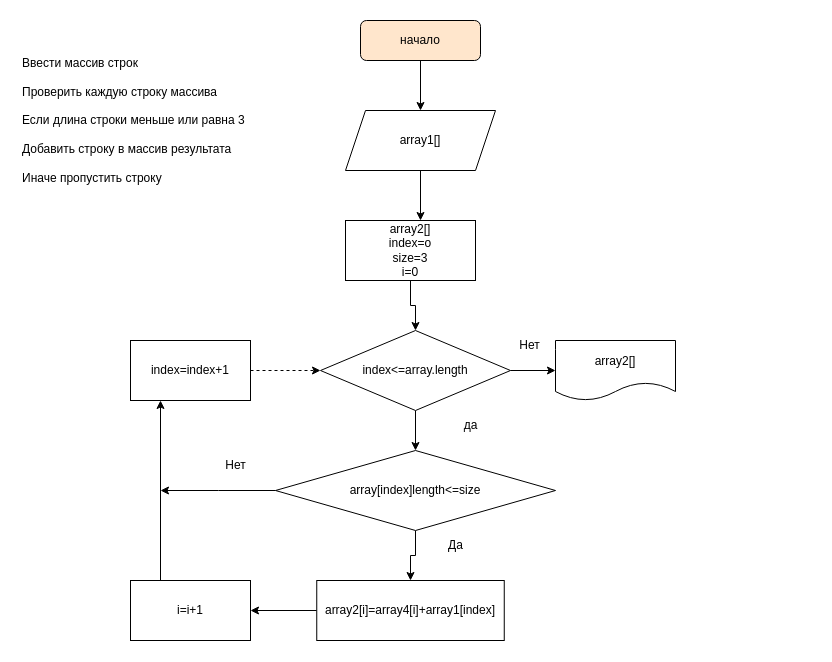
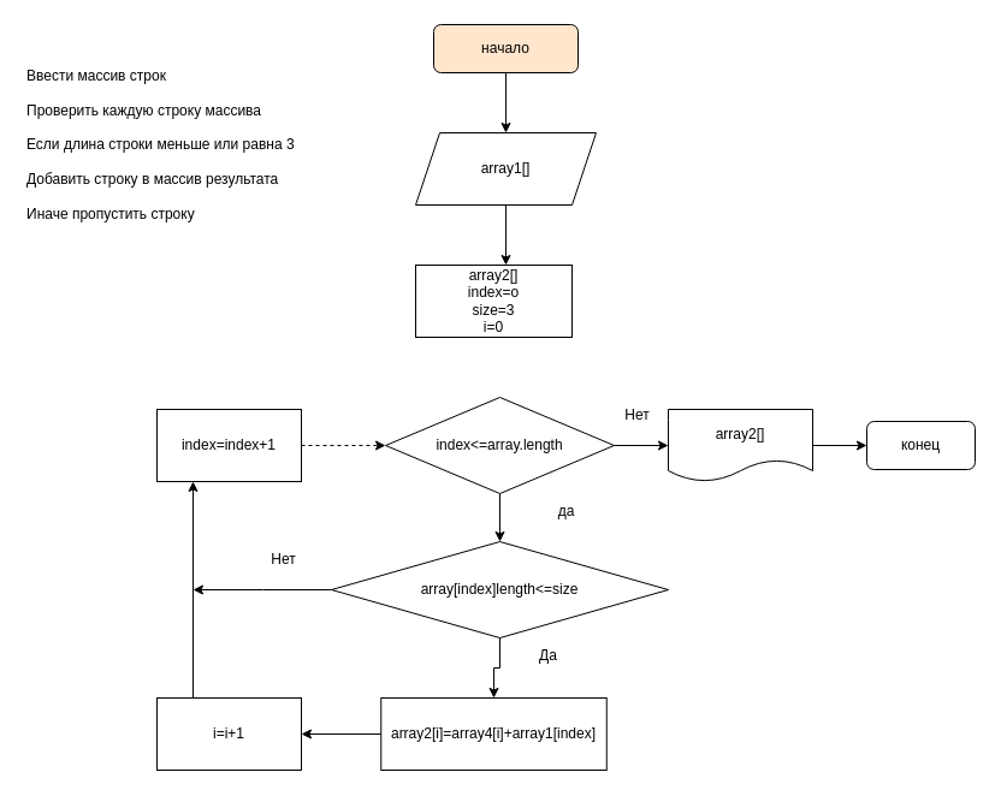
  <mxCell id="0" />
  <mxCell id="1" parent="0" />
  <mxCell id="2" style="edgeStyle=orthogonalEdgeStyle;rounded=0;orthogonalLoop=1;jettySize=auto;html=1;exitX=0.5;exitY=1;exitDx=0;exitDy=0;entryX=0.5;entryY=0;entryDx=0;entryDy=0;" edge="1" parent="1" source="3" target="5"><mxGeometry relative="1" as="geometry" /></mxCell>
  <mxCell id="3" value="начало" style="rounded=1;whiteSpace=wrap;html=1;fillColor=#ffe6cc;" vertex="1" parent="1"><mxGeometry x="360" y="20" width="120" height="40" as="geometry" /></mxCell>
  <mxCell id="4" style="edgeStyle=orthogonalEdgeStyle;rounded=0;orthogonalLoop=1;jettySize=auto;html=1;entryX=0.577;entryY=0;entryDx=0;entryDy=0;entryPerimeter=0;" edge="1" parent="1" source="5" target="7"><mxGeometry relative="1" as="geometry" /></mxCell>
  <mxCell id="5" value="array1[]" style="shape=parallelogram;perimeter=parallelogramPerimeter;whiteSpace=wrap;html=1;fixedSize=1;" vertex="1" parent="1"><mxGeometry x="345" y="110" width="150" height="60" as="geometry" /></mxCell>
- <mxCell id="6" style="edgeStyle=orthogonalEdgeStyle;rounded=0;orthogonalLoop=1;jettySize=auto;html=1;exitX=0.5;exitY=1;exitDx=0;exitDy=0;entryX=0.5;entryY=0;entryDx=0;entryDy=0;" edge="1" parent="1" source="7" target="11"><mxGeometry relative="1" as="geometry" /></mxCell>
  <mxCell id="7" value="array2[]&lt;br&gt;index=o&lt;br&gt;size=3&lt;br&gt;i=0" style="rounded=0;whiteSpace=wrap;html=1;" vertex="1" parent="1"><mxGeometry x="345" y="220" width="130" height="60" as="geometry" /></mxCell>
  <mxCell id="8" value="&lt;br&gt;&lt;br&gt;Ввести массив строк&lt;br&gt;&lt;br&gt;Проверить каждую строку массива&lt;br&gt;&lt;br&gt; Если длина строки меньше или равна 3&lt;br&gt;&lt;br&gt;  Добавить строку в массив результата&lt;br&gt;&lt;br&gt; Иначе пропустить строку" style="text;whiteSpace=wrap;html=1;" vertex="1" parent="1"><mxGeometry x="20" y="20" width="260" height="240" as="geometry" /></mxCell>
  <mxCell id="9" style="edgeStyle=orthogonalEdgeStyle;rounded=0;orthogonalLoop=1;jettySize=auto;html=1;exitX=0.5;exitY=1;exitDx=0;exitDy=0;entryX=0.5;entryY=0;entryDx=0;entryDy=0;" edge="1" parent="1" source="11" target="14"><mxGeometry relative="1" as="geometry" /></mxCell>
  <mxCell id="10" style="edgeStyle=orthogonalEdgeStyle;rounded=0;orthogonalLoop=1;jettySize=auto;html=1;exitX=1;exitY=0.5;exitDx=0;exitDy=0;entryX=0;entryY=0.5;entryDx=0;entryDy=0;" edge="1" parent="1" source="11" target="20"><mxGeometry relative="1" as="geometry" /></mxCell>
  <mxCell id="11" value="index&amp;lt;=array.length" style="rhombus;whiteSpace=wrap;html=1;" vertex="1" parent="1"><mxGeometry x="320" y="330" width="190" height="80" as="geometry" /></mxCell>
  <mxCell id="12" style="edgeStyle=orthogonalEdgeStyle;rounded=0;orthogonalLoop=1;jettySize=auto;html=1;exitX=0.5;exitY=1;exitDx=0;exitDy=0;entryX=0.5;entryY=0;entryDx=0;entryDy=0;" edge="1" parent="1" source="14" target="16"><mxGeometry relative="1" as="geometry" /></mxCell>
  <mxCell id="13" style="edgeStyle=orthogonalEdgeStyle;rounded=0;orthogonalLoop=1;jettySize=auto;html=1;exitX=0;exitY=0.5;exitDx=0;exitDy=0;" edge="1" parent="1" source="14"><mxGeometry relative="1" as="geometry"><mxPoint x="160" y="490" as="targetPoint" /></mxGeometry></mxCell>
  <mxCell id="14" value="array[index]length&amp;lt;=size" style="rhombus;whiteSpace=wrap;html=1;" vertex="1" parent="1"><mxGeometry x="275" y="450" width="280" height="80" as="geometry" /></mxCell>
  <mxCell id="15" style="edgeStyle=orthogonalEdgeStyle;rounded=0;orthogonalLoop=1;jettySize=auto;html=1;exitX=0;exitY=0.5;exitDx=0;exitDy=0;entryX=1;entryY=0.5;entryDx=0;entryDy=0;" edge="1" parent="1" source="16" target="27"><mxGeometry relative="1" as="geometry" /></mxCell>
  <mxCell id="16" value="array2[i]=array4[i]+array1[index]" style="rounded=0;whiteSpace=wrap;html=1;" vertex="1" parent="1"><mxGeometry x="316.25" y="580" width="187.5" height="60" as="geometry" /></mxCell>
  <mxCell id="17" style="edgeStyle=orthogonalEdgeStyle;rounded=0;orthogonalLoop=1;jettySize=auto;html=1;exitX=1;exitY=0.5;exitDx=0;exitDy=0;entryX=0;entryY=0.5;entryDx=0;entryDy=0;dashed=1;" edge="1" parent="1" source="18" target="11"><mxGeometry relative="1" as="geometry" /></mxCell>
  <mxCell id="18" value="index=index+1" style="rounded=0;whiteSpace=wrap;html=1;" vertex="1" parent="1"><mxGeometry x="130" y="340" width="120" height="60" as="geometry" /></mxCell>
+ <mxCell id="19" style="edgeStyle=orthogonalEdgeStyle;rounded=0;orthogonalLoop=1;jettySize=auto;html=1;exitX=1;exitY=0.5;exitDx=0;exitDy=0;entryX=0;entryY=0.5;entryDx=0;entryDy=0;" edge="1" parent="1" source="20" target="22"><mxGeometry relative="1" as="geometry" /></mxCell>
  <mxCell id="20" value="array2[]" style="shape=document;whiteSpace=wrap;html=1;boundedLbl=1;" vertex="1" parent="1"><mxGeometry x="555" y="340" width="120" height="60" as="geometry" /></mxCell>
  <mxCell id="21" value="да" style="text;html=1;align=center;verticalAlign=middle;resizable=0;points=[];autosize=1;strokeColor=none;fillColor=none;" vertex="1" parent="1"><mxGeometry x="450" y="410" width="40" height="30" as="geometry" /></mxCell>
+ <mxCell id="22" value="конец" style="rounded=1;whiteSpace=wrap;html=1;" vertex="1" parent="1"><mxGeometry x="720" y="350" width="90" height="40" as="geometry" /></mxCell>
  <mxCell id="23" value="Да" style="text;html=1;align=center;verticalAlign=middle;resizable=0;points=[];autosize=1;strokeColor=none;fillColor=none;" vertex="1" parent="1"><mxGeometry x="435" y="530" width="40" height="30" as="geometry" /></mxCell>
  <mxCell id="24" value="Нет" style="text;html=1;align=center;verticalAlign=middle;resizable=0;points=[];autosize=1;strokeColor=none;fillColor=none;" vertex="1" parent="1"><mxGeometry x="215" y="450" width="40" height="30" as="geometry" /></mxCell>
  <mxCell id="25" value="Нет" style="text;html=1;align=center;verticalAlign=middle;resizable=0;points=[];autosize=1;strokeColor=none;fillColor=none;" vertex="1" parent="1"><mxGeometry x="508.75" y="330" width="40" height="30" as="geometry" /></mxCell>
  <mxCell id="26" style="edgeStyle=orthogonalEdgeStyle;rounded=0;orthogonalLoop=1;jettySize=auto;html=1;exitX=0.25;exitY=0;exitDx=0;exitDy=0;entryX=0.25;entryY=1;entryDx=0;entryDy=0;" edge="1" parent="1" source="27" target="18"><mxGeometry relative="1" as="geometry" /></mxCell>
  <mxCell id="27" value="i=i+1" style="rounded=0;whiteSpace=wrap;html=1;" vertex="1" parent="1"><mxGeometry x="130" y="580" width="120" height="60" as="geometry" /></mxCell>
